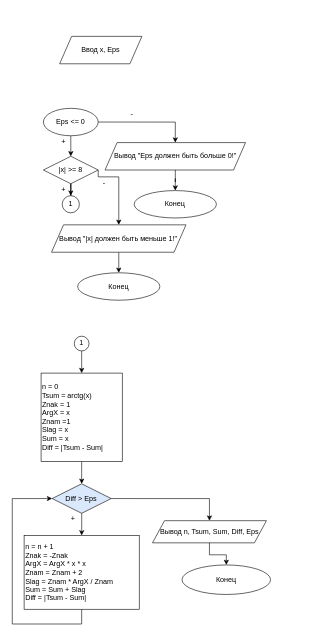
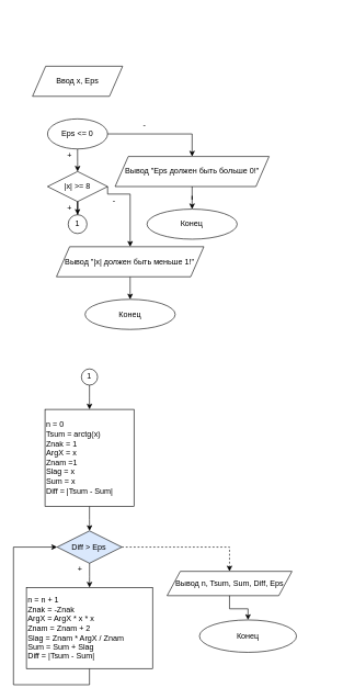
  <mxCell id="0" />
  <mxCell id="1" parent="0" />
  <mxCell id="2" value="" style="group" vertex="1" connectable="0" parent="1"><mxGeometry x="20" y="560" width="480" height="480" as="geometry" /></mxCell>
  <mxCell id="3" style="edgeStyle=orthogonalEdgeStyle;rounded=0;orthogonalLoop=1;jettySize=auto;html=1;" edge="1" parent="2" source="4"><mxGeometry relative="1" as="geometry"><mxPoint x="115.692" y="61.538" as="targetPoint" /></mxGeometry></mxCell>
  <mxCell id="4" value="&lt;font style=&quot;vertical-align: inherit&quot;&gt;&lt;font style=&quot;vertical-align: inherit&quot;&gt;1&lt;/font&gt;&lt;/font&gt;" style="ellipse;whiteSpace=wrap;html=1;aspect=fixed;" vertex="1" parent="2"><mxGeometry x="103.385" width="24.615" height="24.615" as="geometry" /></mxCell>
  <mxCell id="5" value="n = 0&lt;br&gt;Tsum = arctg(x)&lt;br&gt;Znak = 1&lt;br&gt;ArgX = x&lt;br&gt;Znam =1&lt;br&gt;Slag = x&lt;br&gt;Sum = x&lt;br&gt;Diff = |Tsum - Sum|" style="rounded=0;whiteSpace=wrap;html=1;align=left;" vertex="1" parent="2"><mxGeometry x="48" y="61.538" width="135.385" height="147.692" as="geometry" /></mxCell>
  <mxCell id="6" value="Diff &amp;gt; Eps" style="rhombus;whiteSpace=wrap;html=1;fillColor=#dae8fc;" vertex="1" parent="2"><mxGeometry x="66.462" y="246.154" width="98.462" height="49.231" as="geometry" /></mxCell>
  <mxCell id="7" style="edgeStyle=orthogonalEdgeStyle;rounded=0;orthogonalLoop=1;jettySize=auto;html=1;" edge="1" parent="2" source="5" target="6"><mxGeometry relative="1" as="geometry"><mxPoint x="115.692" y="246.154" as="targetPoint" /></mxGeometry></mxCell>
  <mxCell id="8" style="edgeStyle=orthogonalEdgeStyle;rounded=0;orthogonalLoop=1;jettySize=auto;html=1;entryX=0;entryY=0.5;entryDx=0;entryDy=0;" edge="1" parent="2" source="9" target="6"><mxGeometry relative="1" as="geometry"><mxPoint y="270.769" as="targetPoint" /><Array as="points"><mxPoint x="115.692" y="480" /><mxPoint y="480" /><mxPoint y="270.769" /></Array></mxGeometry></mxCell>
  <mxCell id="9" value="n = n + 1&lt;br&gt;Znak = -Znak&lt;br&gt;ArgX = ArgX * x * x&lt;br&gt;Znam = Znam + 2&lt;br&gt;Slag = Znam * ArgX / Znam&lt;br&gt;Sum = Sum + Slag&lt;br&gt;Diff = |Tsum - Sum|" style="rounded=0;whiteSpace=wrap;html=1;align=left;" vertex="1" parent="2"><mxGeometry x="19.692" y="332.308" width="192" height="123.077" as="geometry" /></mxCell>
  <mxCell id="10" style="edgeStyle=orthogonalEdgeStyle;rounded=0;orthogonalLoop=1;jettySize=auto;html=1;" edge="1" parent="2" source="6" target="9"><mxGeometry relative="1" as="geometry"><mxPoint x="115.692" y="332.308" as="targetPoint" /></mxGeometry></mxCell>
  <mxCell id="11" value="+" style="text;html=1;align=center;verticalAlign=middle;resizable=0;points=[];autosize=1;strokeColor=none;fillColor=none;" vertex="1" parent="2"><mxGeometry x="91.077" y="295.385" width="20" height="20" as="geometry" /></mxCell>
  <mxCell id="12" value="Вывод n, Tsum, Sum, Diff, Eps" style="shape=parallelogram;perimeter=parallelogramPerimeter;whiteSpace=wrap;html=1;fixedSize=1;" vertex="1" parent="2"><mxGeometry x="233.846" y="307.692" width="190" height="36.923" as="geometry" /></mxCell>
- <mxCell id="13" style="edgeStyle=orthogonalEdgeStyle;rounded=0;orthogonalLoop=1;jettySize=auto;html=1;exitX=1;exitY=0.5;exitDx=0;exitDy=0;" edge="1" parent="2" source="6" target="12"><mxGeometry relative="1" as="geometry"><mxPoint x="320" y="270.945" as="targetPoint" /></mxGeometry></mxCell>
+ <mxCell id="13" style="edgeStyle=orthogonalEdgeStyle;rounded=0;orthogonalLoop=1;jettySize=auto;html=1;exitX=1;exitY=0.5;exitDx=0;exitDy=0;dashed=1;" edge="1" parent="2" source="6" target="12"><mxGeometry relative="1" as="geometry"><mxPoint x="320" y="270.945" as="targetPoint" /></mxGeometry></mxCell>
  <mxCell id="14" value="Конец" style="ellipse;whiteSpace=wrap;html=1;" vertex="1" parent="2"><mxGeometry x="283.077" y="381.538" width="147.692" height="49.231" as="geometry" /></mxCell>
  <mxCell id="15" style="edgeStyle=orthogonalEdgeStyle;rounded=0;orthogonalLoop=1;jettySize=auto;html=1;" edge="1" parent="2" source="12" target="14"><mxGeometry relative="1" as="geometry"><mxPoint x="356.923" y="381.538" as="targetPoint" /></mxGeometry></mxCell>
  <mxCell id="16" value="" style="group" vertex="1" connectable="0" parent="1"><mxGeometry x="49" y="20" width="360" height="480" as="geometry" /></mxCell>
- <mxCell id="17" value="&lt;font style=&quot;vertical-align: inherit&quot;&gt;&lt;font style=&quot;vertical-align: inherit&quot;&gt;Ввод x, Eps&lt;/font&gt;&lt;/font&gt;" style="shape=parallelogram;perimeter=parallelogramPerimeter;whiteSpace=wrap;html=1;fixedSize=1;" vertex="1" parent="16"><mxGeometry x="50" y="40" width="137.143" height="45.714" as="geometry" /></mxCell>
+ <mxCell id="17" value="&lt;font style=&quot;vertical-align: inherit&quot;&gt;&lt;font style=&quot;vertical-align: inherit&quot;&gt;Ввод x, Eps&lt;/font&gt;&lt;/font&gt;" style="shape=parallelogram;perimeter=parallelogramPerimeter;whiteSpace=wrap;html=1;fixedSize=1;" vertex="1" parent="16"><mxGeometry y="80" width="137.143" height="45.714" as="geometry" /></mxCell>
  <mxCell id="18" style="edgeStyle=orthogonalEdgeStyle;rounded=0;orthogonalLoop=1;jettySize=auto;html=1;" edge="1" parent="16" source="19"><mxGeometry relative="1" as="geometry"><mxPoint x="68.572" y="240" as="targetPoint" /></mxGeometry></mxCell>
  <mxCell id="19" value="&lt;font style=&quot;vertical-align: inherit&quot;&gt;&lt;font style=&quot;vertical-align: inherit&quot;&gt;Eps &amp;lt;= 0&lt;/font&gt;&lt;/font&gt;" style="ellipse;whiteSpace=wrap;html=1;" vertex="1" parent="16"><mxGeometry x="22.857" y="160" width="91.429" height="45.714" as="geometry" /></mxCell>
  <mxCell id="20" value="&lt;font style=&quot;vertical-align: inherit&quot;&gt;&lt;font style=&quot;vertical-align: inherit&quot;&gt;&lt;font style=&quot;vertical-align: inherit&quot;&gt;&lt;font style=&quot;vertical-align: inherit&quot;&gt;&lt;font style=&quot;vertical-align: inherit&quot;&gt;&lt;font style=&quot;vertical-align: inherit&quot;&gt;&lt;font style=&quot;vertical-align: inherit&quot;&gt;&lt;font style=&quot;vertical-align: inherit ; font-size: 12px&quot;&gt;Вывод &quot;Eps должен быть больше 0!&quot;&lt;/font&gt;&lt;/font&gt;&lt;/font&gt;&lt;/font&gt;&lt;/font&gt;&lt;/font&gt;&lt;/font&gt;&lt;/font&gt;" style="shape=parallelogram;perimeter=parallelogramPerimeter;whiteSpace=wrap;html=1;fixedSize=1;" vertex="1" parent="16"><mxGeometry x="125.71" y="217.14" width="234.29" height="45.71" as="geometry" /></mxCell>
  <mxCell id="21" style="edgeStyle=orthogonalEdgeStyle;rounded=0;orthogonalLoop=1;jettySize=auto;html=1;exitX=1;exitY=0.5;exitDx=0;exitDy=0;entryX=0.5;entryY=0;entryDx=0;entryDy=0;" edge="1" parent="16" source="19" target="20"><mxGeometry relative="1" as="geometry"><mxPoint x="228.572" y="182.857" as="targetPoint" /><Array as="points"><mxPoint x="243" y="183" /></Array></mxGeometry></mxCell>
  <mxCell id="22" value="&lt;font style=&quot;vertical-align: inherit&quot;&gt;&lt;font style=&quot;vertical-align: inherit&quot;&gt;|x| &amp;gt;= 8&lt;/font&gt;&lt;/font&gt;" style="rhombus;whiteSpace=wrap;html=1;" vertex="1" parent="16"><mxGeometry x="22.857" y="240" width="91.429" height="45.714" as="geometry" /></mxCell>
  <mxCell id="23" value="&lt;font style=&quot;vertical-align: inherit&quot;&gt;&lt;font style=&quot;vertical-align: inherit&quot;&gt;Конец&lt;/font&gt;&lt;/font&gt;" style="ellipse;whiteSpace=wrap;html=1;" vertex="1" parent="16"><mxGeometry x="174.281" y="297.143" width="137.143" height="45.714" as="geometry" /></mxCell>
  <mxCell id="24" style="edgeStyle=orthogonalEdgeStyle;rounded=0;orthogonalLoop=1;jettySize=auto;html=1;" edge="1" parent="16" source="20" target="23"><mxGeometry relative="1" as="geometry"><mxPoint x="228.572" y="297.143" as="targetPoint" /></mxGeometry></mxCell>
  <mxCell id="25" style="edgeStyle=orthogonalEdgeStyle;rounded=0;orthogonalLoop=1;jettySize=auto;html=1;exitX=0.5;exitY=1;exitDx=0;exitDy=0;" edge="1" parent="16" source="26"><mxGeometry relative="1" as="geometry"><mxPoint x="148.572" y="434.286" as="targetPoint" /><Array as="points"><mxPoint x="148.572" y="400" /><mxPoint x="148.572" y="400" /></Array></mxGeometry></mxCell>
  <mxCell id="26" value="&lt;font style=&quot;vertical-align: inherit&quot;&gt;&lt;font style=&quot;vertical-align: inherit&quot;&gt;Вывод &quot;|x| должен быть меньше 1!&quot;&lt;/font&gt;&lt;/font&gt;" style="shape=parallelogram;perimeter=parallelogramPerimeter;whiteSpace=wrap;html=1;fixedSize=1;" vertex="1" parent="16"><mxGeometry x="36.43" y="354.29" width="224.29" height="45.71" as="geometry" /></mxCell>
  <mxCell id="27" style="edgeStyle=orthogonalEdgeStyle;rounded=0;orthogonalLoop=1;jettySize=auto;html=1;exitX=1;exitY=0.5;exitDx=0;exitDy=0;" edge="1" parent="16" source="22" target="26"><mxGeometry relative="1" as="geometry"><mxPoint x="148.572" y="422.857" as="targetPoint" /><Array as="points"><mxPoint x="114.286" y="274.286" /><mxPoint x="148.572" y="274.286" /></Array></mxGeometry></mxCell>
  <mxCell id="28" value="&lt;font style=&quot;vertical-align: inherit&quot;&gt;&lt;font style=&quot;vertical-align: inherit&quot;&gt;1&lt;/font&gt;&lt;/font&gt;" style="ellipse;whiteSpace=wrap;html=1;aspect=fixed;" vertex="1" parent="16"><mxGeometry x="54.286" y="305.714" width="28.571" height="28.571" as="geometry" /></mxCell>
  <mxCell id="29" style="edgeStyle=orthogonalEdgeStyle;rounded=0;orthogonalLoop=1;jettySize=auto;html=1;exitX=0.5;exitY=1;exitDx=0;exitDy=0;" edge="1" parent="16" source="22" target="28"><mxGeometry relative="1" as="geometry"><mxPoint x="68.508" y="308.571" as="targetPoint" /></mxGeometry></mxCell>
  <mxCell id="30" value="&lt;font style=&quot;vertical-align: inherit&quot;&gt;&lt;font style=&quot;vertical-align: inherit&quot;&gt;-&lt;/font&gt;&lt;/font&gt;" style="text;html=1;align=center;verticalAlign=middle;resizable=0;points=[];autosize=1;strokeColor=none;fillColor=none;" vertex="1" parent="16"><mxGeometry x="160.001" y="160" width="20" height="20" as="geometry" /></mxCell>
  <mxCell id="31" value="&lt;font style=&quot;vertical-align: inherit&quot;&gt;&lt;font style=&quot;vertical-align: inherit&quot;&gt;+&lt;/font&gt;&lt;/font&gt;" style="text;html=1;align=center;verticalAlign=middle;resizable=0;points=[];autosize=1;strokeColor=none;fillColor=none;" vertex="1" parent="16"><mxGeometry x="45.714" y="205.714" width="20" height="20" as="geometry" /></mxCell>
  <mxCell id="32" value="&lt;font style=&quot;vertical-align: inherit&quot;&gt;&lt;font style=&quot;vertical-align: inherit&quot;&gt;+&lt;br&gt;&lt;/font&gt;&lt;/font&gt;" style="text;html=1;align=center;verticalAlign=middle;resizable=0;points=[];autosize=1;strokeColor=none;fillColor=none;" vertex="1" parent="16"><mxGeometry x="45.714" y="285.714" width="20" height="20" as="geometry" /></mxCell>
  <mxCell id="33" value="&lt;font style=&quot;vertical-align: inherit&quot;&gt;&lt;font style=&quot;vertical-align: inherit&quot;&gt;-&lt;/font&gt;&lt;/font&gt;" style="text;html=1;align=center;verticalAlign=middle;resizable=0;points=[];autosize=1;strokeColor=none;fillColor=none;" vertex="1" parent="16"><mxGeometry x="114.286" y="274.286" width="20" height="20" as="geometry" /></mxCell>
  <mxCell id="34" value="&lt;font style=&quot;vertical-align: inherit&quot;&gt;&lt;font style=&quot;vertical-align: inherit&quot;&gt;Конец&lt;/font&gt;&lt;/font&gt;" style="ellipse;whiteSpace=wrap;html=1;" vertex="1" parent="16"><mxGeometry x="80.0" y="434.286" width="137.143" height="45.714" as="geometry" /></mxCell>
